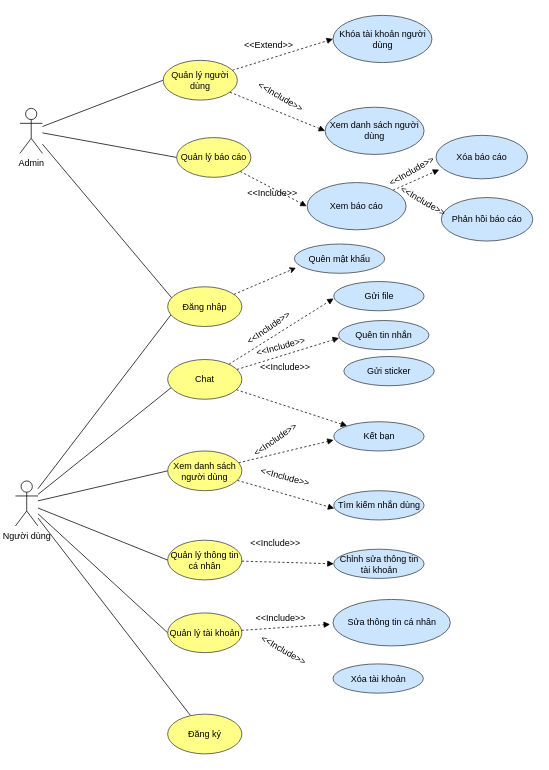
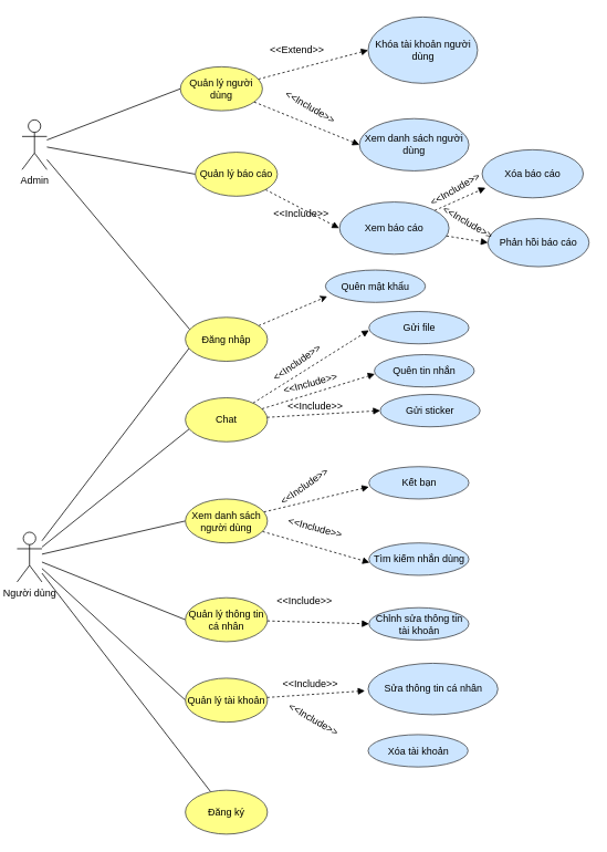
  <mxCell id="0" />
  <mxCell id="1" parent="0" />
  <mxCell id="2" style="edgeStyle=none;rounded=0;orthogonalLoop=1;jettySize=auto;html=1;entryX=0;entryY=0.5;entryDx=0;entryDy=0;endArrow=none;endFill=0;" parent="1" source="5" target="23" edge="1"><mxGeometry relative="1" as="geometry" /></mxCell>
  <mxCell id="3" style="edgeStyle=none;rounded=0;orthogonalLoop=1;jettySize=auto;html=1;entryX=0;entryY=0.5;entryDx=0;entryDy=0;endArrow=none;endFill=0;" parent="1" source="5" target="27" edge="1"><mxGeometry relative="1" as="geometry" /></mxCell>
  <mxCell id="4" style="edgeStyle=none;rounded=0;orthogonalLoop=1;jettySize=auto;html=1;entryX=0.055;entryY=0.279;entryDx=0;entryDy=0;entryPerimeter=0;endArrow=none;endFill=0;" parent="1" source="5" target="14" edge="1"><mxGeometry relative="1" as="geometry" /></mxCell>
  <mxCell id="5" value="Admin" style="shape=umlActor;verticalLabelPosition=bottom;verticalAlign=top;html=1;outlineConnect=0;" parent="1" vertex="1"><mxGeometry x="26" y="144" width="30" height="60" as="geometry" /></mxCell>
  <mxCell id="6" style="edgeStyle=none;rounded=0;orthogonalLoop=1;jettySize=auto;html=1;entryX=0.046;entryY=0.702;entryDx=0;entryDy=0;entryPerimeter=0;endArrow=none;endFill=0;" parent="1" source="12" target="14" edge="1"><mxGeometry relative="1" as="geometry" /></mxCell>
  <mxCell id="7" style="edgeStyle=none;rounded=0;orthogonalLoop=1;jettySize=auto;html=1;entryX=0.055;entryY=0.698;entryDx=0;entryDy=0;entryPerimeter=0;endArrow=none;endFill=0;" parent="1" source="12" target="20" edge="1"><mxGeometry relative="1" as="geometry" /></mxCell>
  <mxCell id="8" style="edgeStyle=none;rounded=0;orthogonalLoop=1;jettySize=auto;html=1;entryX=0;entryY=0.5;entryDx=0;entryDy=0;endArrow=none;endFill=0;" parent="1" source="12" target="33" edge="1"><mxGeometry relative="1" as="geometry" /></mxCell>
  <mxCell id="9" style="edgeStyle=none;rounded=0;orthogonalLoop=1;jettySize=auto;html=1;entryX=0;entryY=0.5;entryDx=0;entryDy=0;endArrow=none;endFill=0;" parent="1" source="12" target="16" edge="1"><mxGeometry relative="1" as="geometry" /></mxCell>
  <mxCell id="10" style="edgeStyle=none;rounded=0;orthogonalLoop=1;jettySize=auto;html=1;entryX=0;entryY=0.5;entryDx=0;entryDy=0;endArrow=none;endFill=0;" parent="1" source="12" target="25" edge="1"><mxGeometry relative="1" as="geometry" /></mxCell>
  <mxCell id="11" style="edgeStyle=none;rounded=0;orthogonalLoop=1;jettySize=auto;html=1;endArrow=none;endFill=0;" parent="1" source="12" target="28" edge="1"><mxGeometry relative="1" as="geometry" /></mxCell>
  <mxCell id="12" value="Người dùng" style="shape=umlActor;verticalLabelPosition=bottom;verticalAlign=top;html=1;outlineConnect=0;" parent="1" vertex="1"><mxGeometry x="20" y="641" width="30" height="60" as="geometry" /></mxCell>
  <mxCell id="13" style="rounded=0;orthogonalLoop=1;jettySize=auto;html=1;entryX=0.017;entryY=0.815;entryDx=0;entryDy=0;entryPerimeter=0;dashed=1;" edge="1" parent="1" source="14" target="60"><mxGeometry relative="1" as="geometry" /></mxCell>
  <mxCell id="14" value="Đăng nhập" style="ellipse;whiteSpace=wrap;html=1;fillColor=#ffff88;strokeColor=#36393d;" parent="1" vertex="1"><mxGeometry x="223" y="382" width="99" height="53" as="geometry" /></mxCell>
  <mxCell id="15" style="edgeStyle=none;rounded=0;orthogonalLoop=1;jettySize=auto;html=1;entryX=0;entryY=0.5;entryDx=0;entryDy=0;dashed=1;endArrow=block;endFill=1;" parent="1" source="16" target="36" edge="1"><mxGeometry relative="1" as="geometry" /></mxCell>
  <mxCell id="16" value="Quản lý thông tin cá nhân" style="ellipse;whiteSpace=wrap;html=1;fillColor=#ffff88;strokeColor=#36393d;" parent="1" vertex="1"><mxGeometry x="223" y="720" width="99" height="53" as="geometry" /></mxCell>
- <mxCell id="17" style="rounded=0;orthogonalLoop=1;jettySize=auto;html=1;endArrow=block;endFill=1;dashed=1;" parent="1" source="20" target="34" edge="1"><mxGeometry relative="1" as="geometry"><mxPoint x="441.2" y="497.6" as="targetPoint" /></mxGeometry></mxCell>
+ <mxCell id="17" style="rounded=0;orthogonalLoop=1;jettySize=auto;html=1;endArrow=block;endFill=1;dashed=1;entryX=0;entryY=0.5;entryDx=0;entryDy=0;" parent="1" source="20" target="41" edge="1"><mxGeometry relative="1" as="geometry"><mxPoint x="441.2" y="497.6" as="targetPoint" /></mxGeometry></mxCell>
  <mxCell id="18" style="edgeStyle=none;rounded=0;orthogonalLoop=1;jettySize=auto;html=1;entryX=0.005;entryY=0.6;entryDx=0;entryDy=0;entryPerimeter=0;dashed=1;endArrow=block;endFill=1;" parent="1" source="20" target="40" edge="1"><mxGeometry relative="1" as="geometry" /></mxCell>
  <mxCell id="19" style="edgeStyle=none;rounded=0;orthogonalLoop=1;jettySize=auto;html=1;dashed=1;endArrow=block;endFill=1;" parent="1" source="20" edge="1"><mxGeometry relative="1" as="geometry"><mxPoint x="444.4" y="397.6" as="targetPoint" /></mxGeometry></mxCell>
  <mxCell id="20" value="Chat" style="ellipse;whiteSpace=wrap;html=1;fillColor=#ffff88;strokeColor=#36393d;" parent="1" vertex="1"><mxGeometry x="223" y="479" width="99" height="53" as="geometry" /></mxCell>
  <mxCell id="21" style="edgeStyle=none;rounded=0;orthogonalLoop=1;jettySize=auto;html=1;entryX=0;entryY=0.5;entryDx=0;entryDy=0;dashed=1;endArrow=block;endFill=1;" parent="1" source="23" target="29" edge="1"><mxGeometry relative="1" as="geometry" /></mxCell>
  <mxCell id="22" style="edgeStyle=none;rounded=0;orthogonalLoop=1;jettySize=auto;html=1;entryX=0;entryY=0.5;entryDx=0;entryDy=0;dashed=1;endArrow=block;endFill=1;" parent="1" source="23" target="30" edge="1"><mxGeometry relative="1" as="geometry" /></mxCell>
  <mxCell id="23" value="Quản lý người dùng" style="ellipse;whiteSpace=wrap;html=1;fillColor=#ffff88;strokeColor=#36393d;" parent="1" vertex="1"><mxGeometry x="217" y="80" width="99" height="53" as="geometry" /></mxCell>
  <mxCell id="24" style="edgeStyle=none;rounded=0;orthogonalLoop=1;jettySize=auto;html=1;dashed=1;endArrow=block;endFill=1;" parent="1" source="25" edge="1"><mxGeometry relative="1" as="geometry"><mxPoint x="439.6" y="832.2" as="targetPoint" /></mxGeometry></mxCell>
  <mxCell id="25" value="Quản lý tài khoản" style="ellipse;whiteSpace=wrap;html=1;fillColor=#ffff88;strokeColor=#36393d;" parent="1" vertex="1"><mxGeometry x="223" y="817" width="99" height="53" as="geometry" /></mxCell>
  <mxCell id="26" style="edgeStyle=none;rounded=0;orthogonalLoop=1;jettySize=auto;html=1;dashed=1;endArrow=block;endFill=1;" parent="1" source="27" edge="1"><mxGeometry relative="1" as="geometry"><mxPoint x="408.4" y="274.5" as="targetPoint" /></mxGeometry></mxCell>
  <mxCell id="27" value="Quản lý báo cáo" style="ellipse;whiteSpace=wrap;html=1;fillColor=#ffff88;strokeColor=#36393d;" parent="1" vertex="1"><mxGeometry x="235" y="183" width="99" height="53" as="geometry" /></mxCell>
  <mxCell id="28" value="Đăng ký" style="ellipse;whiteSpace=wrap;html=1;fillColor=#ffff88;strokeColor=#36393d;" parent="1" vertex="1"><mxGeometry x="223" y="952" width="99" height="53" as="geometry" /></mxCell>
- <mxCell id="29" value="Khóa tài khoản người dùng" style="ellipse;whiteSpace=wrap;html=1;fillColor=#cce5ff;strokeColor=#36393d;" parent="1" vertex="1"><mxGeometry x="443.5" y="20" width="132" height="63" as="geometry" /></mxCell>
+ <mxCell id="29" value="Khóa tài khoản người dùng" style="ellipse;whiteSpace=wrap;html=1;fillColor=#cce5ff;strokeColor=#36393d;" parent="1" vertex="1"><mxGeometry x="443.5" y="20" width="132" height="80" as="geometry" /></mxCell>
  <mxCell id="30" value="Xem danh sách người dùng" style="ellipse;whiteSpace=wrap;html=1;fillColor=#cce5ff;strokeColor=#36393d;" parent="1" vertex="1"><mxGeometry x="433" y="142.5" width="132" height="63" as="geometry" /></mxCell>
  <mxCell id="31" style="edgeStyle=none;rounded=0;orthogonalLoop=1;jettySize=auto;html=1;dashed=1;endArrow=block;endFill=1;" parent="1" source="33" edge="1"><mxGeometry relative="1" as="geometry"><mxPoint x="444.4" y="586.4" as="targetPoint" /></mxGeometry></mxCell>
  <mxCell id="32" style="edgeStyle=none;rounded=0;orthogonalLoop=1;jettySize=auto;html=1;entryX=0.006;entryY=0.605;entryDx=0;entryDy=0;entryPerimeter=0;dashed=1;endArrow=block;endFill=1;" parent="1" source="33" target="35" edge="1"><mxGeometry relative="1" as="geometry" /></mxCell>
  <mxCell id="33" value="Xem danh sách người dùng" style="ellipse;whiteSpace=wrap;html=1;fillColor=#ffff88;strokeColor=#36393d;" parent="1" vertex="1"><mxGeometry x="223" y="601" width="99" height="53" as="geometry" /></mxCell>
  <mxCell id="34" value="Kết bạn" style="ellipse;whiteSpace=wrap;html=1;fillColor=#cce5ff;strokeColor=#36393d;" parent="1" vertex="1"><mxGeometry x="444.5" y="562" width="120.5" height="39" as="geometry" /></mxCell>
  <mxCell id="35" value="Tìm kiếm nhắn dùng" style="ellipse;whiteSpace=wrap;html=1;fillColor=#cce5ff;strokeColor=#36393d;" parent="1" vertex="1"><mxGeometry x="444.5" y="654" width="120.5" height="39" as="geometry" /></mxCell>
  <mxCell id="36" value="Chỉnh sửa thông tin tài khoản" style="ellipse;whiteSpace=wrap;html=1;fillColor=#cce5ff;strokeColor=#36393d;" parent="1" vertex="1"><mxGeometry x="444.5" y="732" width="120.5" height="39" as="geometry" /></mxCell>
  <mxCell id="37" value="Sửa thông tin cá nhân" style="ellipse;whiteSpace=wrap;html=1;fillColor=#cce5ff;strokeColor=#36393d;" parent="1" vertex="1"><mxGeometry x="443.5" y="799" width="156.5" height="62" as="geometry" /></mxCell>
  <mxCell id="38" value="Xóa tài khoản" style="ellipse;whiteSpace=wrap;html=1;fillColor=#cce5ff;strokeColor=#36393d;" parent="1" vertex="1"><mxGeometry x="443.5" y="885" width="120.5" height="39" as="geometry" /></mxCell>
  <mxCell id="39" value="&lt;font style=&quot;vertical-align: inherit&quot;&gt;&lt;font style=&quot;vertical-align: inherit&quot;&gt;Gửi file&lt;/font&gt;&lt;/font&gt;" style="ellipse;whiteSpace=wrap;html=1;fillColor=#cce5ff;strokeColor=#36393d;" parent="1" vertex="1"><mxGeometry x="444.5" y="375" width="120.5" height="39" as="geometry" /></mxCell>
  <mxCell id="40" value="&lt;font style=&quot;vertical-align: inherit&quot;&gt;&lt;font style=&quot;vertical-align: inherit&quot;&gt;&lt;font style=&quot;vertical-align: inherit&quot;&gt;&lt;font style=&quot;vertical-align: inherit&quot;&gt;Quên tin nhắn&lt;/font&gt;&lt;/font&gt;&lt;/font&gt;&lt;/font&gt;" style="ellipse;whiteSpace=wrap;html=1;fillColor=#cce5ff;strokeColor=#36393d;" parent="1" vertex="1"><mxGeometry x="451" y="427" width="120.5" height="39" as="geometry" /></mxCell>
  <mxCell id="41" value="&lt;font style=&quot;vertical-align: inherit&quot;&gt;&lt;font style=&quot;vertical-align: inherit&quot;&gt;&lt;font style=&quot;vertical-align: inherit&quot;&gt;&lt;font style=&quot;vertical-align: inherit&quot;&gt;&lt;font style=&quot;vertical-align: inherit&quot;&gt;&lt;font style=&quot;vertical-align: inherit&quot;&gt;Gửi sticker&lt;/font&gt;&lt;/font&gt;&lt;/font&gt;&lt;/font&gt;&lt;/font&gt;&lt;/font&gt;" style="ellipse;whiteSpace=wrap;html=1;fillColor=#cce5ff;strokeColor=#36393d;" parent="1" vertex="1"><mxGeometry x="458" y="475" width="120.5" height="39" as="geometry" /></mxCell>
  <mxCell id="42" value="&amp;lt;&amp;lt;Include&amp;gt;&amp;gt;" style="text;html=1;strokeColor=none;fillColor=none;align=center;verticalAlign=middle;whiteSpace=wrap;rounded=0;rotation=-35;" parent="1" vertex="1"><mxGeometry x="338" y="427" width="40" height="20" as="geometry" /></mxCell>
  <mxCell id="43" value="&amp;lt;&amp;lt;Include&amp;gt;&amp;gt;" style="text;html=1;strokeColor=none;fillColor=none;align=center;verticalAlign=middle;whiteSpace=wrap;rounded=0;rotation=-15;" parent="1" vertex="1"><mxGeometry x="354" y="444" width="40" height="35" as="geometry" /></mxCell>
  <mxCell id="44" value="&amp;lt;&amp;lt;Include&amp;gt;&amp;gt;" style="text;html=1;strokeColor=none;fillColor=none;align=center;verticalAlign=middle;whiteSpace=wrap;rounded=0;rotation=0;" parent="1" vertex="1"><mxGeometry x="360" y="479" width="40" height="20" as="geometry" /></mxCell>
  <mxCell id="45" value="&amp;lt;&amp;lt;Include&amp;gt;&amp;gt;" style="text;html=1;strokeColor=none;fillColor=none;align=center;verticalAlign=middle;whiteSpace=wrap;rounded=0;rotation=30;" parent="1" vertex="1"><mxGeometry x="358" y="857" width="40" height="20" as="geometry" /></mxCell>
  <mxCell id="46" value="&amp;lt;&amp;lt;Extend&amp;gt;&amp;gt;" style="text;html=1;strokeColor=none;fillColor=none;align=center;verticalAlign=middle;whiteSpace=wrap;rounded=0;rotation=0;" parent="1" vertex="1"><mxGeometry x="338" y="50" width="40" height="20" as="geometry" /></mxCell>
  <mxCell id="47" value="&amp;lt;&amp;lt;Include&amp;gt;&amp;gt;" style="text;html=1;strokeColor=none;fillColor=none;align=center;verticalAlign=middle;whiteSpace=wrap;rounded=0;rotation=30;" parent="1" vertex="1"><mxGeometry x="354" y="119" width="40" height="20" as="geometry" /></mxCell>
  <mxCell id="48" value="&amp;lt;&amp;lt;Include&amp;gt;&amp;gt;" style="text;html=1;strokeColor=none;fillColor=none;align=center;verticalAlign=middle;whiteSpace=wrap;rounded=0;rotation=-35;" parent="1" vertex="1"><mxGeometry x="347" y="576" width="40" height="20" as="geometry" /></mxCell>
  <mxCell id="49" value="&amp;lt;&amp;lt;Include&amp;gt;&amp;gt;" style="text;html=1;strokeColor=none;fillColor=none;align=center;verticalAlign=middle;whiteSpace=wrap;rounded=0;rotation=15;" parent="1" vertex="1"><mxGeometry x="360" y="626" width="40" height="20" as="geometry" /></mxCell>
  <mxCell id="50" value="&amp;lt;&amp;lt;Include&amp;gt;&amp;gt;" style="text;html=1;strokeColor=none;fillColor=none;align=center;verticalAlign=middle;whiteSpace=wrap;rounded=0;rotation=0;" parent="1" vertex="1"><mxGeometry x="347" y="714" width="40" height="20" as="geometry" /></mxCell>
  <mxCell id="51" value="&amp;lt;&amp;lt;Include&amp;gt;&amp;gt;" style="text;html=1;strokeColor=none;fillColor=none;align=center;verticalAlign=middle;whiteSpace=wrap;rounded=0;rotation=0;" parent="1" vertex="1"><mxGeometry x="354" y="814" width="40" height="20" as="geometry" /></mxCell>
  <mxCell id="52" style="edgeStyle=none;rounded=0;orthogonalLoop=1;jettySize=auto;html=1;entryX=0.034;entryY=0.79;entryDx=0;entryDy=0;entryPerimeter=0;dashed=1;endArrow=block;endFill=1;" parent="1" source="54" target="55" edge="1"><mxGeometry relative="1" as="geometry" /></mxCell>
+ <mxCell id="53" style="edgeStyle=none;rounded=0;orthogonalLoop=1;jettySize=auto;html=1;entryX=0;entryY=0.5;entryDx=0;entryDy=0;dashed=1;endArrow=block;endFill=1;" parent="1" source="54" target="56" edge="1"><mxGeometry relative="1" as="geometry" /></mxCell>
  <mxCell id="54" value="Xem báo cáo" style="ellipse;whiteSpace=wrap;html=1;fillColor=#cce5ff;strokeColor=#36393d;" parent="1" vertex="1"><mxGeometry x="409" y="243" width="132" height="63" as="geometry" /></mxCell>
  <mxCell id="55" value="Xóa báo cáo" style="ellipse;whiteSpace=wrap;html=1;fillColor=#cce5ff;strokeColor=#36393d;" parent="1" vertex="1"><mxGeometry x="581" y="180" width="122" height="58" as="geometry" /></mxCell>
  <mxCell id="56" value="Phản hồi báo cáo" style="ellipse;whiteSpace=wrap;html=1;fillColor=#cce5ff;strokeColor=#36393d;" parent="1" vertex="1"><mxGeometry x="588" y="263" width="122" height="58" as="geometry" /></mxCell>
  <mxCell id="57" value="&amp;lt;&amp;lt;Include&amp;gt;&amp;gt;" style="text;html=1;strokeColor=none;fillColor=none;align=center;verticalAlign=middle;whiteSpace=wrap;rounded=0;rotation=0;" parent="1" vertex="1"><mxGeometry x="343" y="248" width="40" height="20" as="geometry" /></mxCell>
  <mxCell id="58" value="&amp;lt;&amp;lt;Include&amp;gt;&amp;gt;" style="text;html=1;strokeColor=none;fillColor=none;align=center;verticalAlign=middle;whiteSpace=wrap;rounded=0;rotation=30;" parent="1" vertex="1"><mxGeometry x="544" y="258" width="40" height="20" as="geometry" /></mxCell>
  <mxCell id="59" value="&amp;lt;&amp;lt;Include&amp;gt;&amp;gt;" style="text;html=1;strokeColor=none;fillColor=none;align=center;verticalAlign=middle;whiteSpace=wrap;rounded=0;rotation=-30;" parent="1" vertex="1"><mxGeometry x="529" y="218" width="40" height="20" as="geometry" /></mxCell>
  <mxCell id="60" value="&lt;font style=&quot;vertical-align: inherit&quot;&gt;&lt;font style=&quot;vertical-align: inherit&quot;&gt;Quên mật khẩu&lt;/font&gt;&lt;/font&gt;" style="ellipse;whiteSpace=wrap;html=1;fillColor=#cce5ff;strokeColor=#36393d;" vertex="1" parent="1"><mxGeometry x="392" y="325" width="120.5" height="39" as="geometry" /></mxCell>
